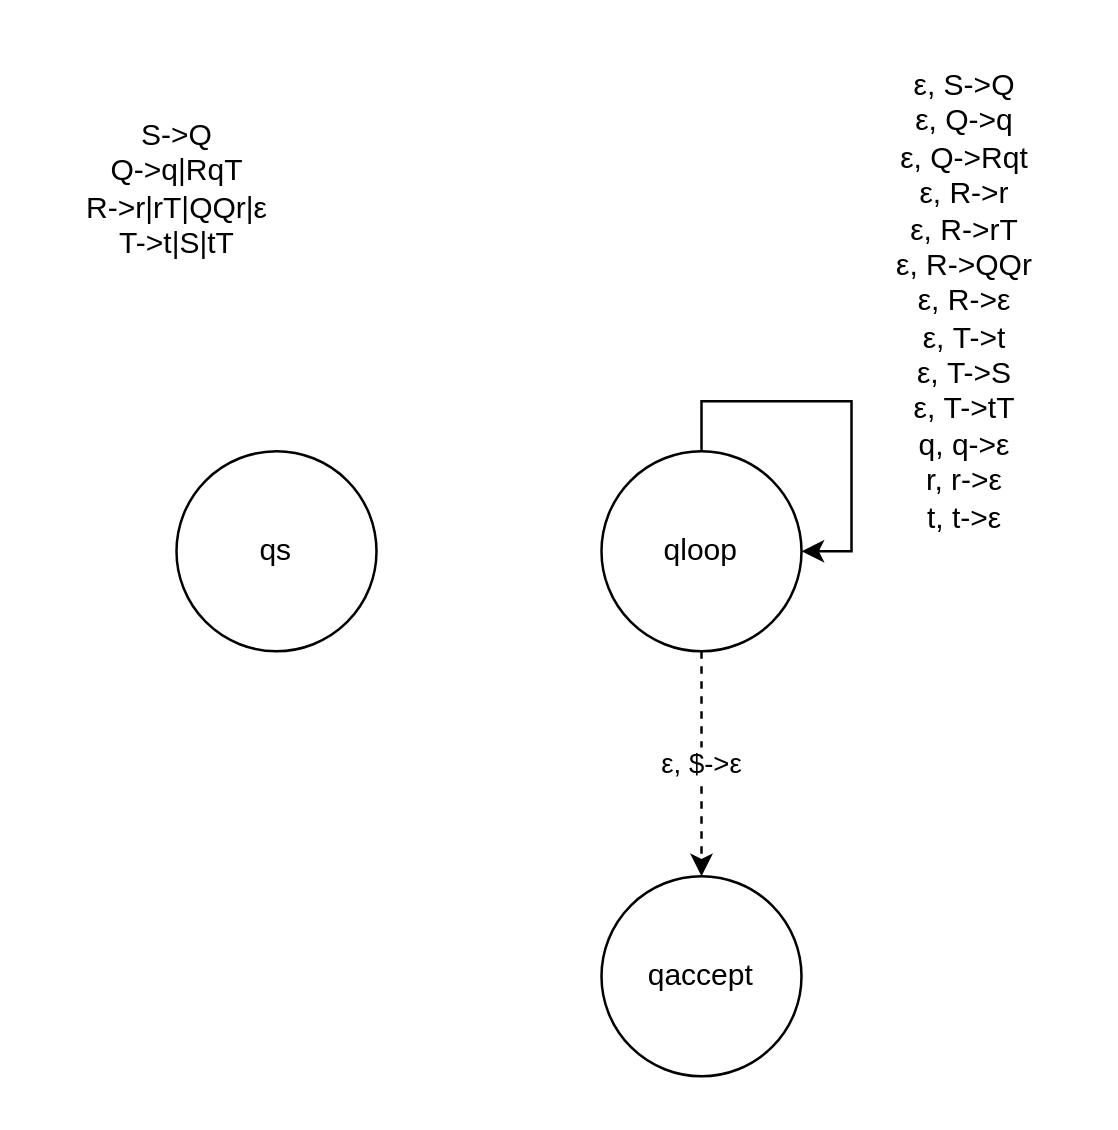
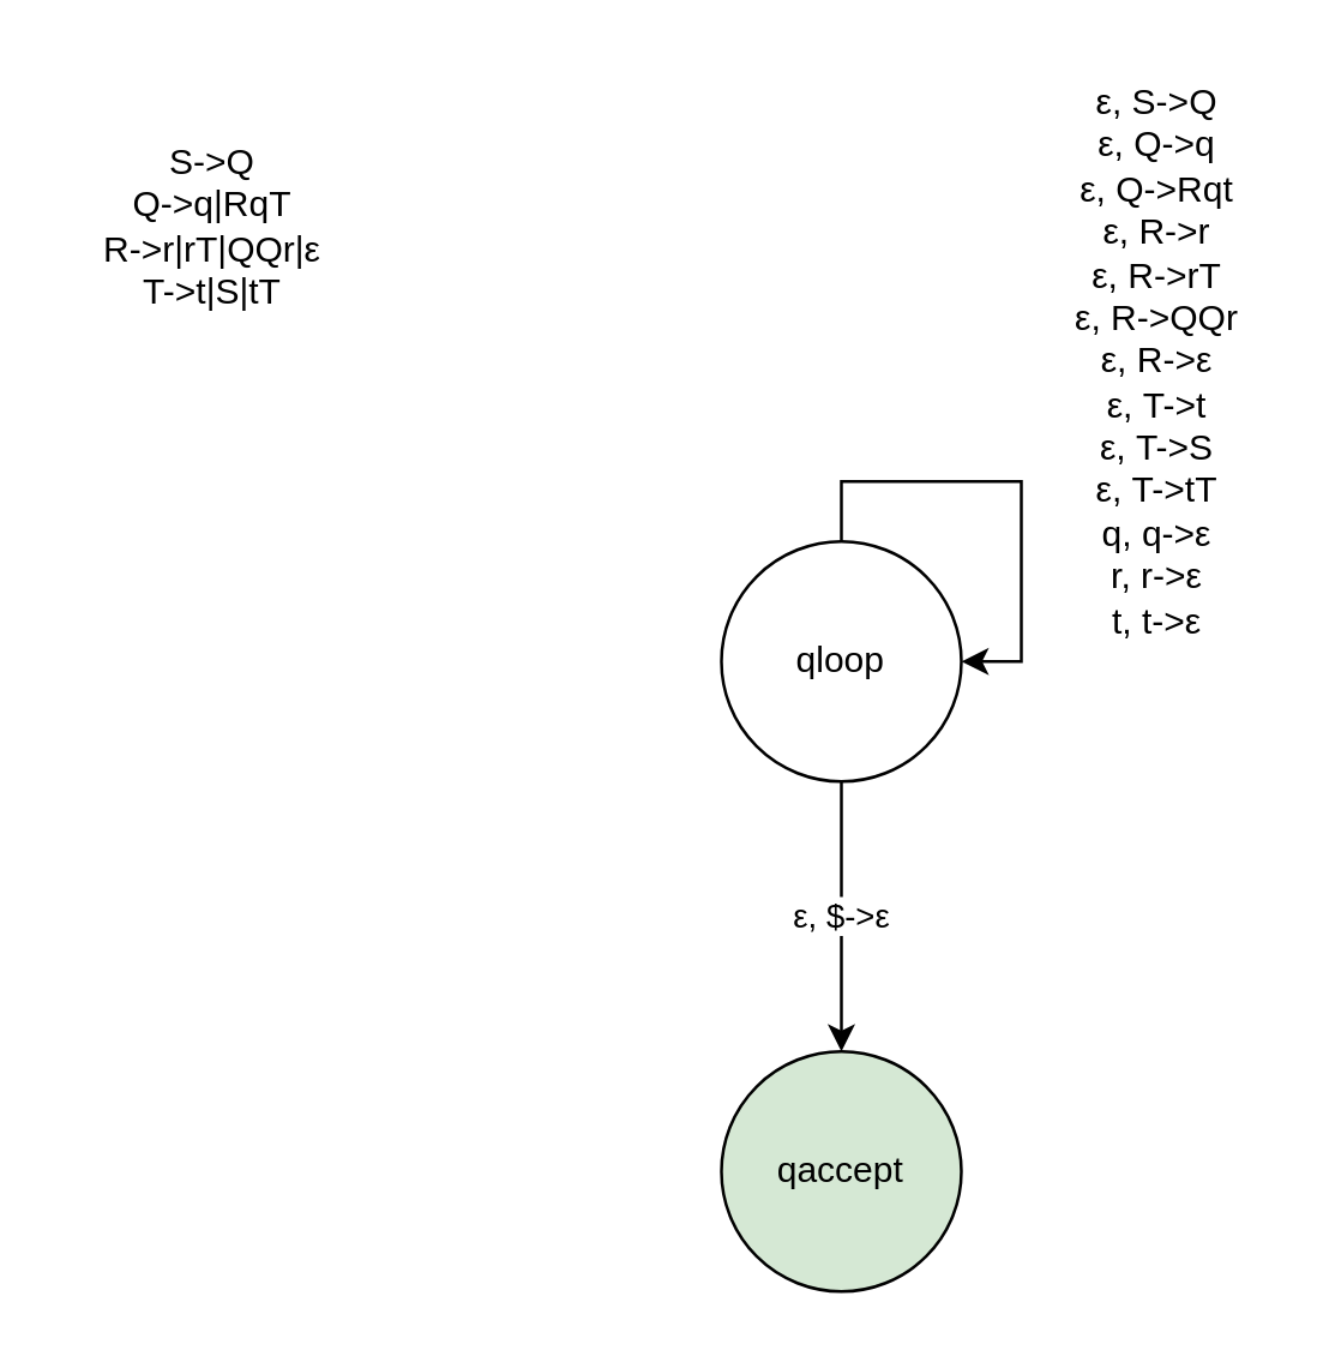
  <mxCell id="0" />
  <mxCell id="1" parent="0" />
- <mxCell id="2" value="qs" style="ellipse;whiteSpace=wrap;html=1;" vertex="1" parent="1"><mxGeometry x="70" y="180" width="80" height="80" as="geometry" /></mxCell>
- <mxCell id="3" value="ε, $-&amp;gt;ε" style="edgeStyle=orthogonalEdgeStyle;rounded=0;orthogonalLoop=1;jettySize=auto;html=1;dashed=1;" edge="1" parent="1" source="4" target="5"><mxGeometry relative="1" as="geometry" /></mxCell>
+ <mxCell id="3" value="ε, $-&amp;gt;ε" style="edgeStyle=orthogonalEdgeStyle;rounded=0;orthogonalLoop=1;jettySize=auto;html=1;" edge="1" parent="1" source="4" target="5"><mxGeometry relative="1" as="geometry" /></mxCell>
  <mxCell id="4" value="qloop" style="ellipse;whiteSpace=wrap;html=1;" vertex="1" parent="1"><mxGeometry x="240" y="180" width="80" height="80" as="geometry" /></mxCell>
- <mxCell id="5" value="qaccept" style="ellipse;whiteSpace=wrap;html=1;" vertex="1" parent="1"><mxGeometry x="240" y="350" width="80" height="80" as="geometry" /></mxCell>
+ <mxCell id="5" value="qaccept" style="ellipse;whiteSpace=wrap;html=1;fillColor=#d5e8d4;" vertex="1" parent="1"><mxGeometry x="240" y="350" width="80" height="80" as="geometry" /></mxCell>
  <mxCell id="6" style="edgeStyle=orthogonalEdgeStyle;rounded=0;orthogonalLoop=1;jettySize=auto;html=1;exitX=0.5;exitY=0;exitDx=0;exitDy=0;entryX=1;entryY=0.5;entryDx=0;entryDy=0;" edge="1" parent="1" source="4" target="4"><mxGeometry relative="1" as="geometry" /></mxCell>
  <mxCell id="7" value="ε, S-&amp;gt;Q&lt;br&gt;ε, Q-&amp;gt;q&lt;br&gt;ε, Q-&amp;gt;Rqt&lt;br&gt;ε, R-&amp;gt;r&lt;br&gt;ε, R-&amp;gt;rT&lt;br&gt;ε, R-&amp;gt;QQr&lt;br&gt;ε, R-&amp;gt;ε&lt;br&gt;ε, T-&amp;gt;t&lt;br&gt;ε, T-&amp;gt;S&lt;br&gt;ε, T-&amp;gt;tT&lt;br&gt;q, q-&amp;gt;ε&lt;br&gt;r, r-&amp;gt;ε&lt;br&gt;t, t-&amp;gt;ε" style="text;html=1;align=center;verticalAlign=middle;resizable=0;points=[];autosize=1;strokeColor=none;fillColor=none;" vertex="1" parent="1"><mxGeometry x="345" y="20" width="80" height="200" as="geometry" /></mxCell>
  <mxCell id="8" value="S-&amp;gt;Q&lt;br&gt;Q-&amp;gt;q|RqT&lt;br&gt;R-&amp;gt;r|rT|QQr|ε&lt;br&gt;T-&amp;gt;t|S|tT" style="text;html=1;align=center;verticalAlign=middle;resizable=0;points=[];autosize=1;strokeColor=none;fillColor=none;" vertex="1" parent="1"><mxGeometry x="20" y="40" width="100" height="70" as="geometry" /></mxCell>
